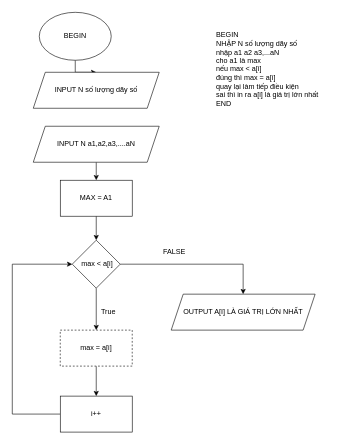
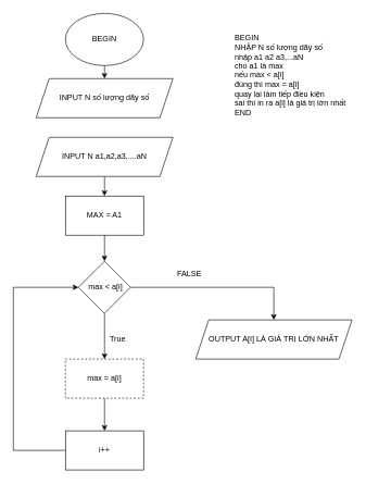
  <mxCell id="0" />
  <mxCell id="1" parent="0" />
  <mxCell id="2" style="edgeStyle=orthogonalEdgeStyle;rounded=0;orthogonalLoop=1;jettySize=auto;html=1;exitX=0.5;exitY=1;exitDx=0;exitDy=0;entryX=0.5;entryY=0;entryDx=0;entryDy=0;" parent="1" source="3" target="4" edge="1"><mxGeometry relative="1" as="geometry" /></mxCell>
- <mxCell id="3" value="BEGIN" style="ellipse;whiteSpace=wrap;html=1;" parent="1" vertex="1"><mxGeometry x="65" y="20" width="120" height="80" as="geometry" /></mxCell>
+ <mxCell id="3" value="BEGIN" style="ellipse;whiteSpace=wrap;html=1;" parent="1" vertex="1"><mxGeometry x="100" y="20" width="120" height="80" as="geometry" /></mxCell>
  <mxCell id="4" value="INPUT N số lượng dãy số" style="shape=parallelogram;perimeter=parallelogramPerimeter;whiteSpace=wrap;html=1;fixedSize=1;" parent="1" vertex="1"><mxGeometry x="55" y="120" width="210" height="60" as="geometry" /></mxCell>
  <mxCell id="5" style="edgeStyle=orthogonalEdgeStyle;rounded=0;orthogonalLoop=1;jettySize=auto;html=1;exitX=0.5;exitY=1;exitDx=0;exitDy=0;entryX=0.5;entryY=0;entryDx=0;entryDy=0;" parent="1" source="6" target="8" edge="1"><mxGeometry relative="1" as="geometry" /></mxCell>
  <mxCell id="6" value="INPUT N a1,a2,a3,....aN" style="shape=parallelogram;perimeter=parallelogramPerimeter;whiteSpace=wrap;html=1;fixedSize=1;" parent="1" vertex="1"><mxGeometry x="55" y="210" width="210" height="60" as="geometry" /></mxCell>
  <mxCell id="7" style="edgeStyle=orthogonalEdgeStyle;rounded=0;orthogonalLoop=1;jettySize=auto;html=1;exitX=0.5;exitY=1;exitDx=0;exitDy=0;entryX=0.5;entryY=0;entryDx=0;entryDy=0;" parent="1" source="8" target="11" edge="1"><mxGeometry relative="1" as="geometry" /></mxCell>
  <mxCell id="8" value="MAX = A1" style="rounded=0;whiteSpace=wrap;html=1;" parent="1" vertex="1"><mxGeometry x="100" y="300" width="120" height="60" as="geometry" /></mxCell>
  <mxCell id="9" style="edgeStyle=orthogonalEdgeStyle;rounded=0;orthogonalLoop=1;jettySize=auto;html=1;exitX=0.5;exitY=1;exitDx=0;exitDy=0;entryX=0.5;entryY=0;entryDx=0;entryDy=0;" parent="1" source="11" target="13" edge="1"><mxGeometry relative="1" as="geometry"><mxPoint x="160" y="540" as="targetPoint" /></mxGeometry></mxCell>
  <mxCell id="10" style="edgeStyle=orthogonalEdgeStyle;rounded=0;orthogonalLoop=1;jettySize=auto;html=1;exitX=1;exitY=0.5;exitDx=0;exitDy=0;entryX=0.5;entryY=0;entryDx=0;entryDy=0;" parent="1" source="11" target="15" edge="1"><mxGeometry relative="1" as="geometry" /></mxCell>
  <mxCell id="11" value="&amp;nbsp;max &amp;lt; a[i]" style="rhombus;whiteSpace=wrap;html=1;" parent="1" vertex="1"><mxGeometry x="120" y="400" width="80" height="80" as="geometry" /></mxCell>
  <mxCell id="12" style="edgeStyle=orthogonalEdgeStyle;rounded=0;orthogonalLoop=1;jettySize=auto;html=1;entryX=0.5;entryY=0;entryDx=0;entryDy=0;" edge="1" parent="1" source="13" target="19"><mxGeometry relative="1" as="geometry" /></mxCell>
  <mxCell id="13" value="max = a[i]" style="rounded=0;whiteSpace=wrap;html=1;dashed=1;" parent="1" vertex="1"><mxGeometry x="100" y="550" width="120" height="60" as="geometry" /></mxCell>
  <mxCell id="14" value="True" style="text;html=1;align=center;verticalAlign=middle;resizable=0;points=[];autosize=1;" parent="1" vertex="1"><mxGeometry x="160" y="510" width="40" height="20" as="geometry" /></mxCell>
- <mxCell id="15" value="OUTPUT A[I] LÀ GIÁ TRỊ LỚN NHẤT" style="shape=parallelogram;perimeter=parallelogramPerimeter;whiteSpace=wrap;html=1;fixedSize=1;" parent="1" vertex="1"><mxGeometry x="285" y="490" width="240" height="60" as="geometry" /></mxCell>
+ <mxCell id="15" value="OUTPUT A[I] LÀ GIÁ TRỊ LỚN NHẤT" style="shape=parallelogram;perimeter=parallelogramPerimeter;whiteSpace=wrap;html=1;fixedSize=1;" parent="1" vertex="1"><mxGeometry x="300" y="490" width="240" height="60" as="geometry" /></mxCell>
  <mxCell id="16" value="FALSE" style="text;html=1;align=center;verticalAlign=middle;resizable=0;points=[];autosize=1;" parent="1" vertex="1"><mxGeometry x="265" y="410" width="50" height="20" as="geometry" /></mxCell>
  <mxCell id="17" value="&lt;div style=&quot;text-align: left&quot;&gt;&lt;span&gt;BEGIN&lt;/span&gt;&lt;/div&gt;&lt;div style=&quot;text-align: left&quot;&gt;&lt;span&gt;NHẬP N số lượng dãy số&amp;nbsp;&lt;/span&gt;&lt;/div&gt;&lt;div style=&quot;text-align: left&quot;&gt;&lt;span&gt;nhập a1 a2 a3,...aN&lt;/span&gt;&lt;/div&gt;&lt;div style=&quot;text-align: left&quot;&gt;&lt;span&gt;cho a1 là max&lt;/span&gt;&lt;/div&gt;&lt;div style=&quot;text-align: left&quot;&gt;&lt;span&gt;nếu max &amp;lt; a[i]&lt;/span&gt;&lt;/div&gt;&lt;div style=&quot;text-align: left&quot;&gt;&lt;span&gt;đúng thì max = a[i]&lt;/span&gt;&lt;/div&gt;&lt;div style=&quot;text-align: left&quot;&gt;&lt;span&gt;quay lại làm tiếp điều kiện&lt;/span&gt;&lt;/div&gt;&lt;div style=&quot;text-align: left&quot;&gt;&lt;span&gt;sai thì in ra a[i] là giá trị lớn nhất&lt;/span&gt;&lt;/div&gt;&lt;div style=&quot;text-align: left&quot;&gt;&lt;span&gt;END&lt;/span&gt;&lt;/div&gt;" style="text;html=1;align=center;verticalAlign=middle;resizable=0;points=[];autosize=1;" parent="1" vertex="1"><mxGeometry x="350" y="50" width="190" height="130" as="geometry" /></mxCell>
  <mxCell id="18" style="edgeStyle=orthogonalEdgeStyle;rounded=0;orthogonalLoop=1;jettySize=auto;html=1;entryX=0;entryY=0.5;entryDx=0;entryDy=0;" edge="1" parent="1" source="19" target="11"><mxGeometry y="80" relative="1" as="geometry"><mxPoint x="0" y="570" as="targetPoint" /><Array as="points"><mxPoint x="20" y="690" /><mxPoint x="20" y="440" /></Array><mxPoint as="offset" /></mxGeometry></mxCell>
  <mxCell id="19" value="i++" style="rounded=0;whiteSpace=wrap;html=1;" vertex="1" parent="1"><mxGeometry x="100" y="660" width="120" height="60" as="geometry" /></mxCell>
